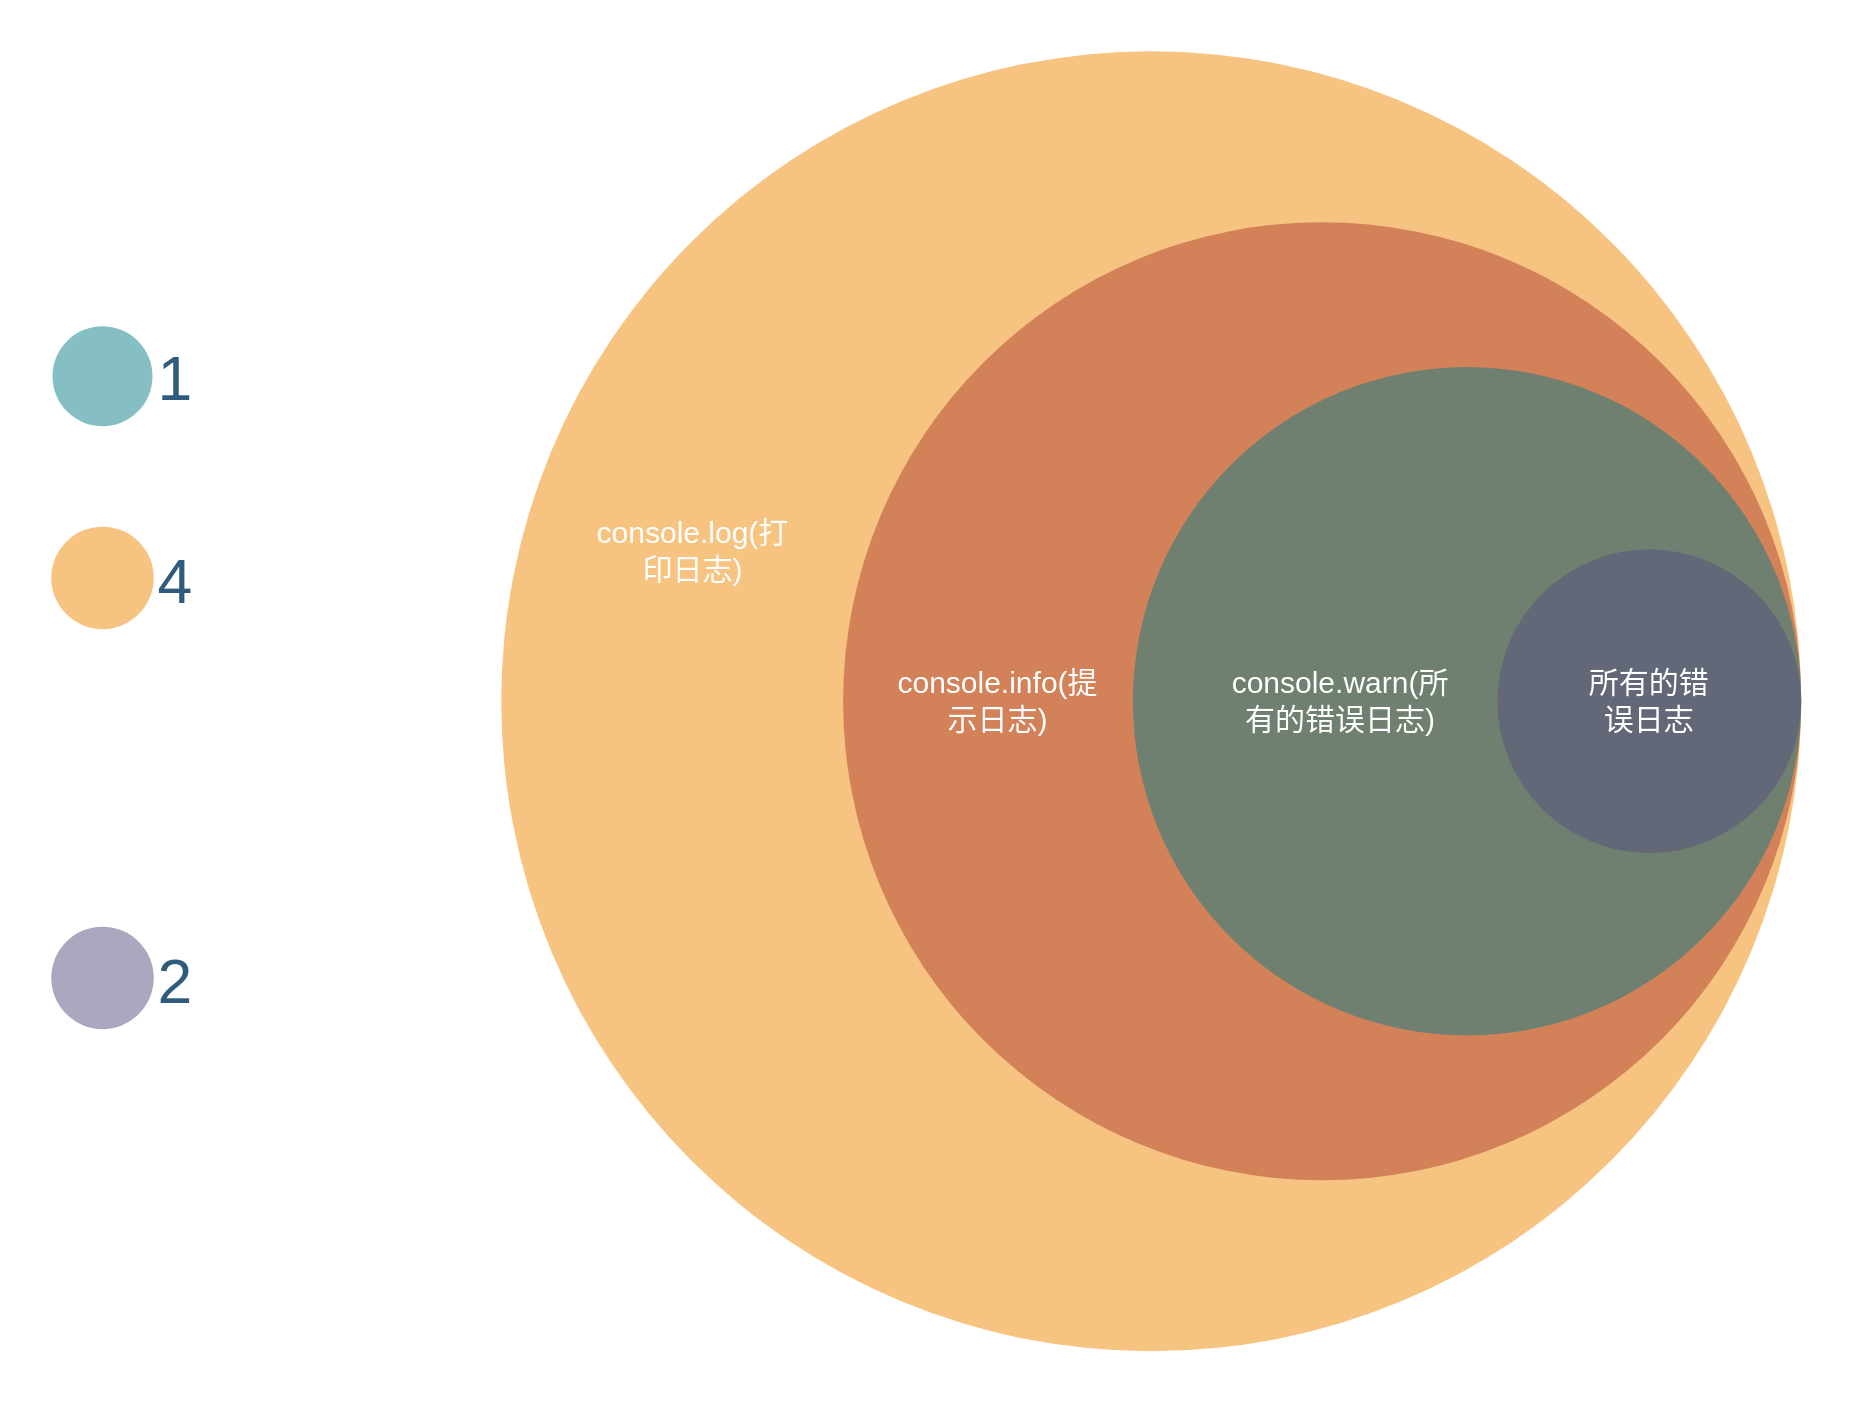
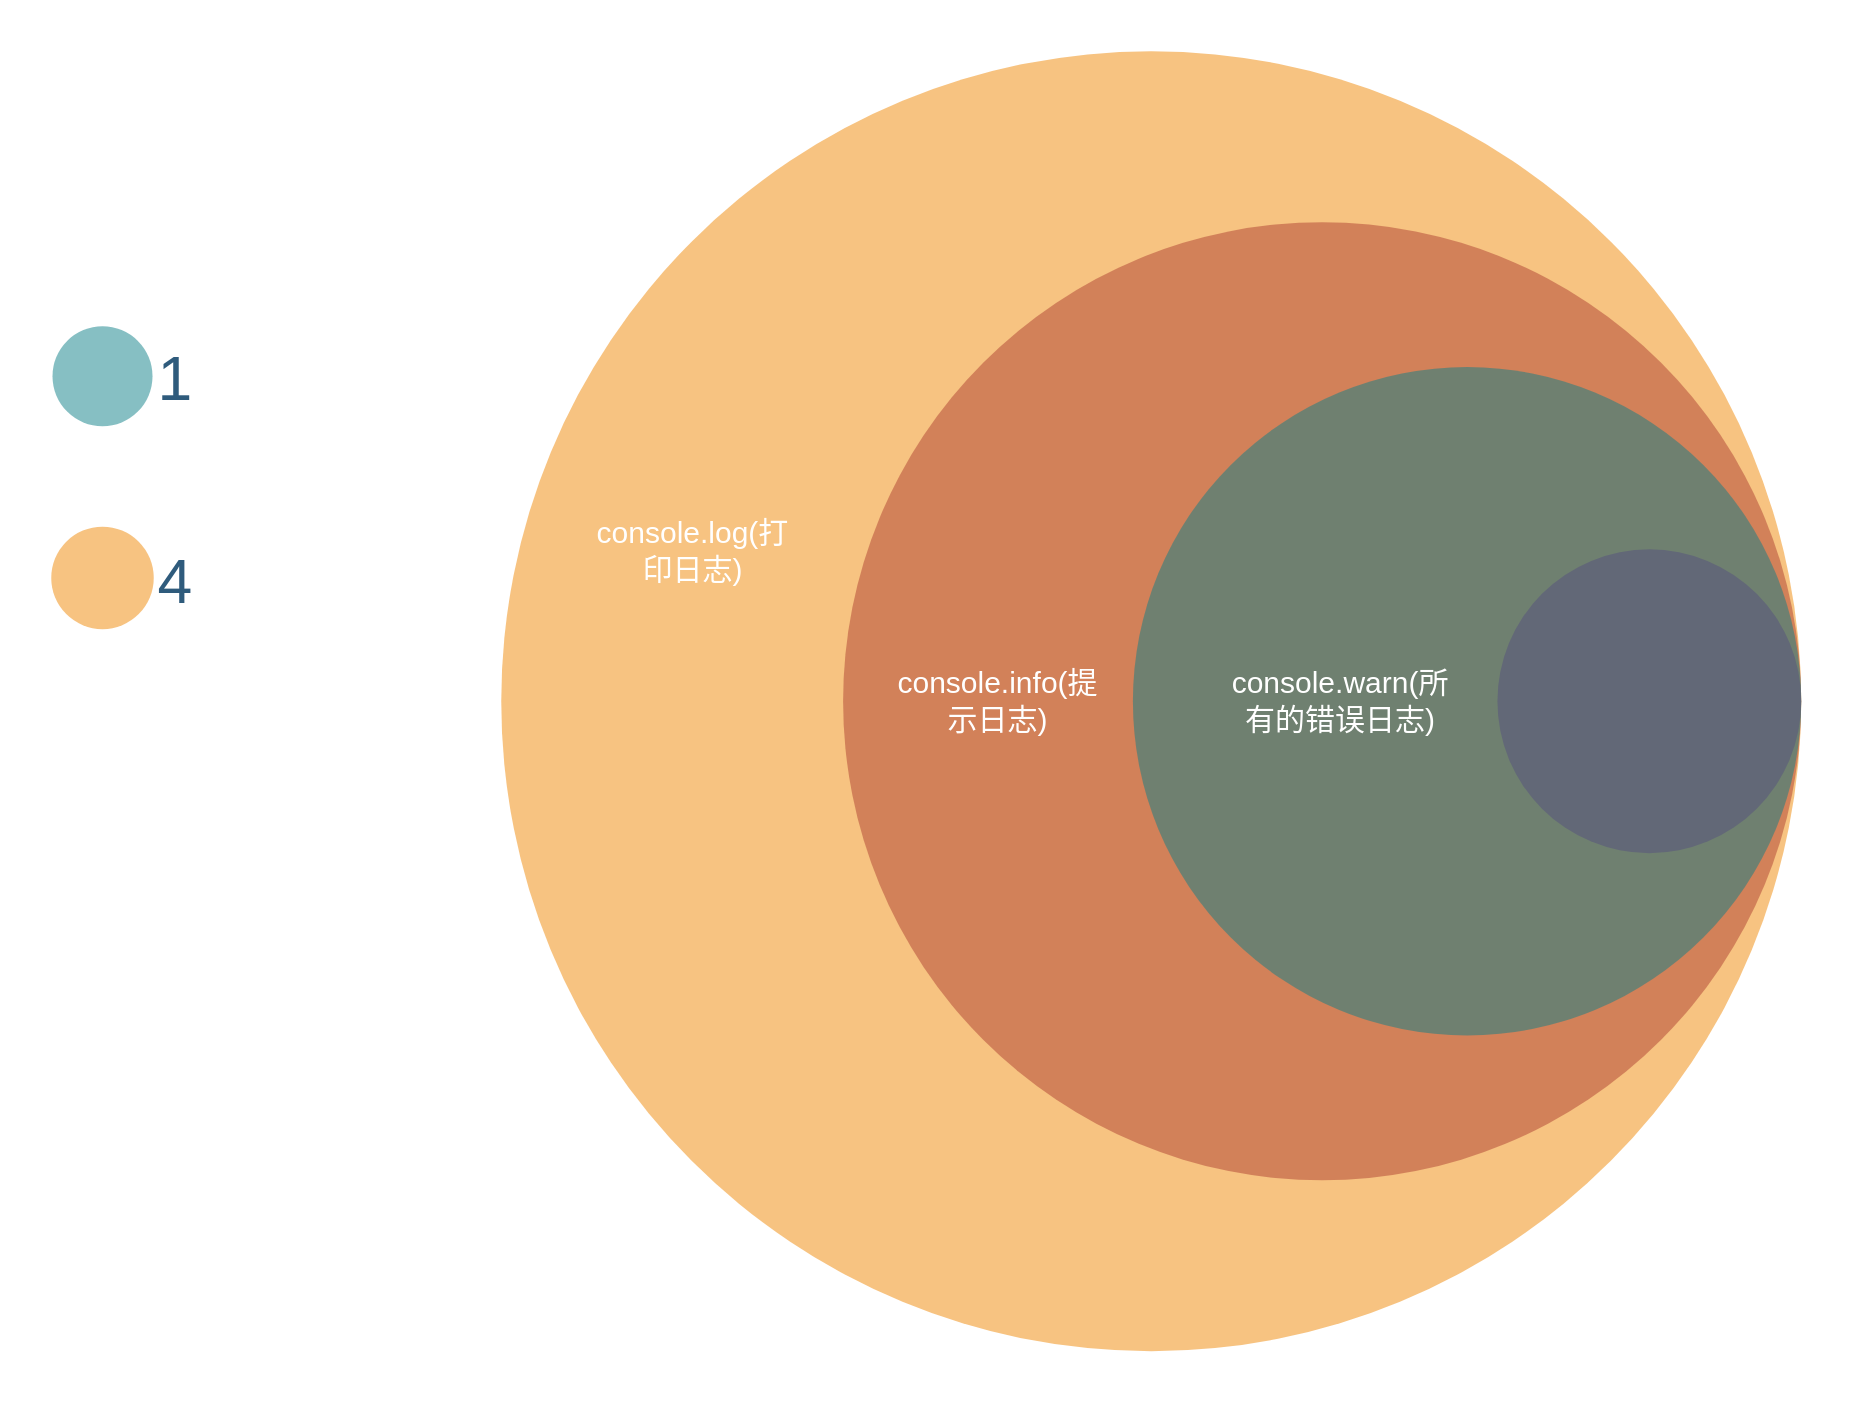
  <mxCell id="0" />
  <mxCell id="1" parent="0" />
  <mxCell id="2" value="" style="group" vertex="1" connectable="0" parent="1"><mxGeometry x="200" y="20" width="520" height="520" as="geometry" /></mxCell>
  <mxCell id="3" value="" style="ellipse;whiteSpace=wrap;html=1;aspect=fixed;rounded=1;shadow=0;glass=0;labelBackgroundColor=#FFFFFF;strokeColor=none;strokeWidth=2;fillColor=#F08705;gradientColor=none;fontFamily=Helvetica;fontSize=25;fontColor=#2F5B7C;align=center;opacity=50;" parent="2" vertex="1"><mxGeometry width="520" height="520" as="geometry" /></mxCell>
  <mxCell id="4" value="" style="ellipse;whiteSpace=wrap;html=1;aspect=fixed;rounded=1;shadow=0;glass=0;labelBackgroundColor=none;strokeColor=none;strokeWidth=2;fillColor=#AE4132;gradientColor=none;fontFamily=Helvetica;fontSize=25;fontColor=#2F5B7C;align=center;opacity=50;labelPosition=right;verticalLabelPosition=middle;verticalAlign=middle;" vertex="1" parent="2"><mxGeometry x="136.747" y="68.373" width="383.253" height="383.253" as="geometry" /></mxCell>
  <mxCell id="5" value="" style="ellipse;whiteSpace=wrap;html=1;aspect=fixed;rounded=1;shadow=0;glass=0;labelBackgroundColor=none;strokeColor=none;strokeWidth=2;fillColor=#0E8088;gradientColor=none;fontFamily=Helvetica;fontSize=25;fontColor=#2F5B7C;align=center;opacity=50;labelPosition=right;verticalLabelPosition=middle;verticalAlign=middle;" vertex="1" parent="2"><mxGeometry x="252.657" y="126.329" width="267.343" height="267.343" as="geometry" /></mxCell>
  <mxCell id="6" value="" style="ellipse;whiteSpace=wrap;html=1;aspect=fixed;rounded=1;shadow=0;glass=0;labelBackgroundColor=#FFFFFF;strokeColor=none;strokeWidth=2;fillColor=#56517E;gradientColor=none;fontFamily=Helvetica;fontSize=25;fontColor=#2F5B7C;align=center;opacity=50;" parent="2" vertex="1"><mxGeometry x="398.481" y="199.24" width="121.519" height="121.519" as="geometry" /></mxCell>
  <mxCell id="7" value="" style="group" vertex="1" connectable="0" parent="2"><mxGeometry x="-180" y="110" width="41" height="281.15" as="geometry" /></mxCell>
  <mxCell id="8" value="1" style="ellipse;whiteSpace=wrap;html=1;aspect=fixed;rounded=1;shadow=0;glass=0;labelBackgroundColor=none;strokeColor=none;strokeWidth=2;fillColor=#0E8088;gradientColor=none;fontFamily=Helvetica;fontSize=25;fontColor=#2F5B7C;align=left;opacity=50;labelPosition=right;verticalLabelPosition=middle;verticalAlign=middle;" parent="7" vertex="1"><mxGeometry x="0.5" width="40" height="40" as="geometry" /></mxCell>
- <mxCell id="9" value="2" style="ellipse;whiteSpace=wrap;html=1;aspect=fixed;rounded=1;shadow=0;glass=0;labelBackgroundColor=none;strokeColor=none;strokeWidth=2;fillColor=#56517E;gradientColor=none;fontFamily=Helvetica;fontSize=25;fontColor=#2F5B7C;align=left;opacity=50;labelPosition=right;verticalLabelPosition=middle;verticalAlign=middle;" parent="7" vertex="1"><mxGeometry y="240.15" width="41" height="41" as="geometry" /></mxCell>
  <mxCell id="10" value="4" style="ellipse;whiteSpace=wrap;html=1;aspect=fixed;rounded=1;shadow=0;glass=0;labelBackgroundColor=none;strokeColor=none;strokeWidth=2;fillColor=#F08705;gradientColor=none;fontFamily=Helvetica;fontSize=25;fontColor=#2F5B7C;align=left;opacity=50;labelPosition=right;verticalLabelPosition=middle;verticalAlign=middle;" parent="7" vertex="1"><mxGeometry y="80.15" width="41" height="41" as="geometry" /></mxCell>
- <mxCell id="11" value="所有的错误日志" style="text;html=1;strokeColor=none;fillColor=none;align=center;verticalAlign=middle;whiteSpace=wrap;rounded=0;fontColor=#FFFFFF;" vertex="1" parent="2"><mxGeometry x="429.62" y="245" width="59.24" height="30" as="geometry" /></mxCell>
  <mxCell id="12" value="console.warn(所有的错误日志)" style="text;html=1;strokeColor=none;fillColor=none;align=center;verticalAlign=middle;whiteSpace=wrap;rounded=0;fontColor=#FFFFFF;" vertex="1" parent="2"><mxGeometry x="306" y="235" width="60" height="50" as="geometry" /></mxCell>
  <mxCell id="13" value="console.info(提示日志)" style="text;html=1;strokeColor=none;fillColor=none;align=center;verticalAlign=middle;whiteSpace=wrap;rounded=0;fontColor=#FFFFFF;" vertex="1" parent="2"><mxGeometry x="179" y="250" width="40" height="20" as="geometry" /></mxCell>
  <mxCell id="14" value="console.log(打印日志)" style="text;html=1;strokeColor=none;fillColor=none;align=center;verticalAlign=middle;whiteSpace=wrap;rounded=0;fontColor=#FFFFFF;" vertex="1" parent="2"><mxGeometry x="37" y="180" width="80" height="40" as="geometry" /></mxCell>
